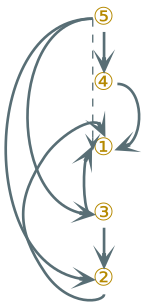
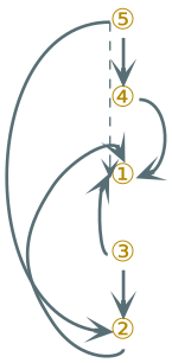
  digraph {
    nodesep=0.4
    rankdir=LR
    ranksep=1
    node [color=gray40 fontcolor="#b58900" fontname=LXGWWenKai fontsize=18 shape=plain]
    edge [arrowhead=vee arrowsize=0.9 color="#586e75" constraint=false fontcolor="#268bd2" fontname=LXGWWenKai fontsize=16 headport=w style=bold tailport=w]
    "⑤"
    "④"
    "③" [color=deeppink]
    "②" [color=deeppink]
    "①" [color=brown]
    "⑤" -> "④" [headport=n tailport=s]
-   "⑤" -> "③"
    "⑤" -> "②"
    "⑤" -> "①" [style=dashed]
    "④" -> "①" [headport=e tailport=e]
    "③" -> "②" [headport=n tailport=s]
    "③" -> "①"
    "②" -> "①" [headport=n tailport=s]
  }
